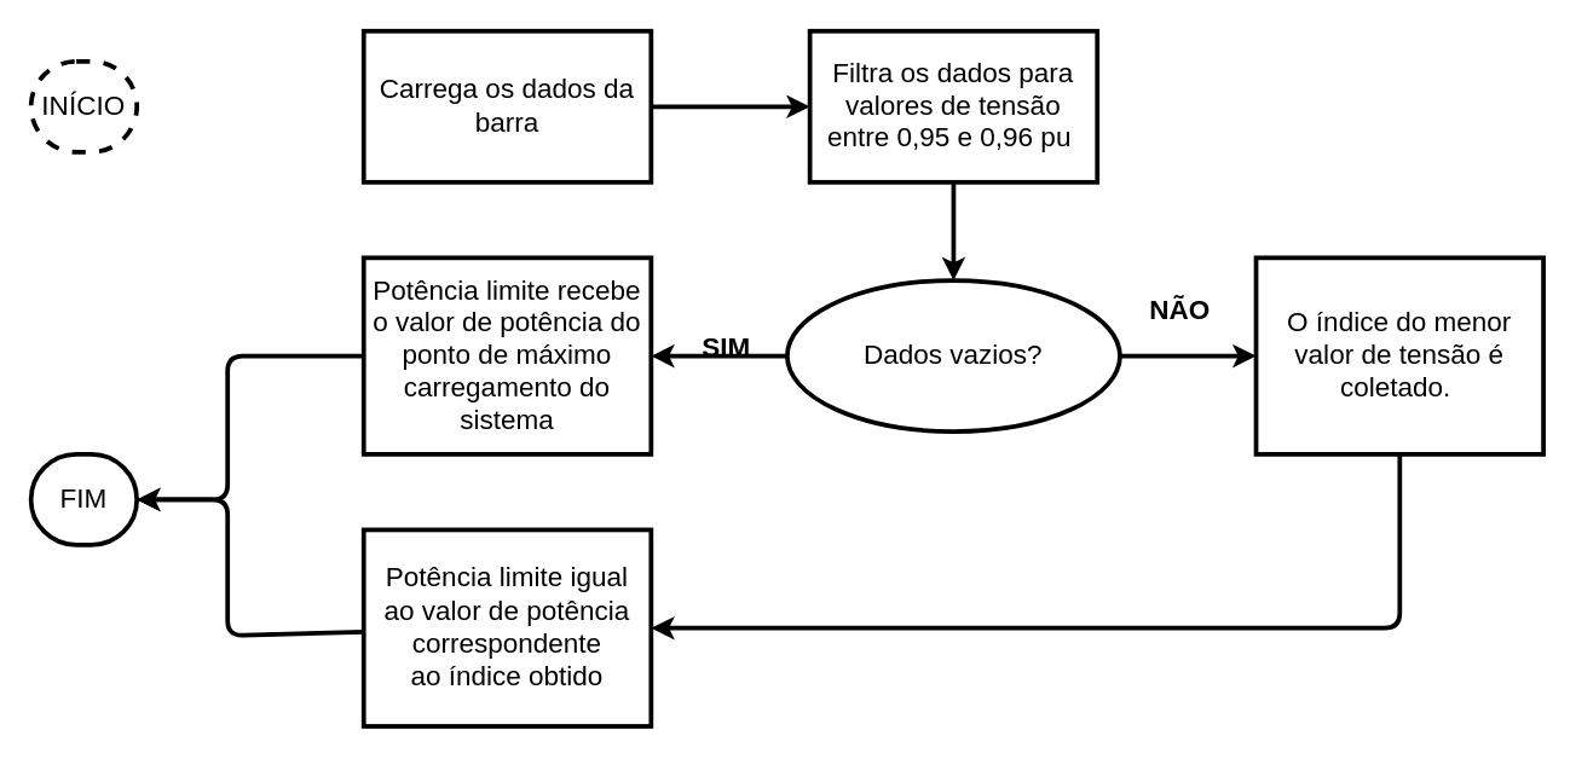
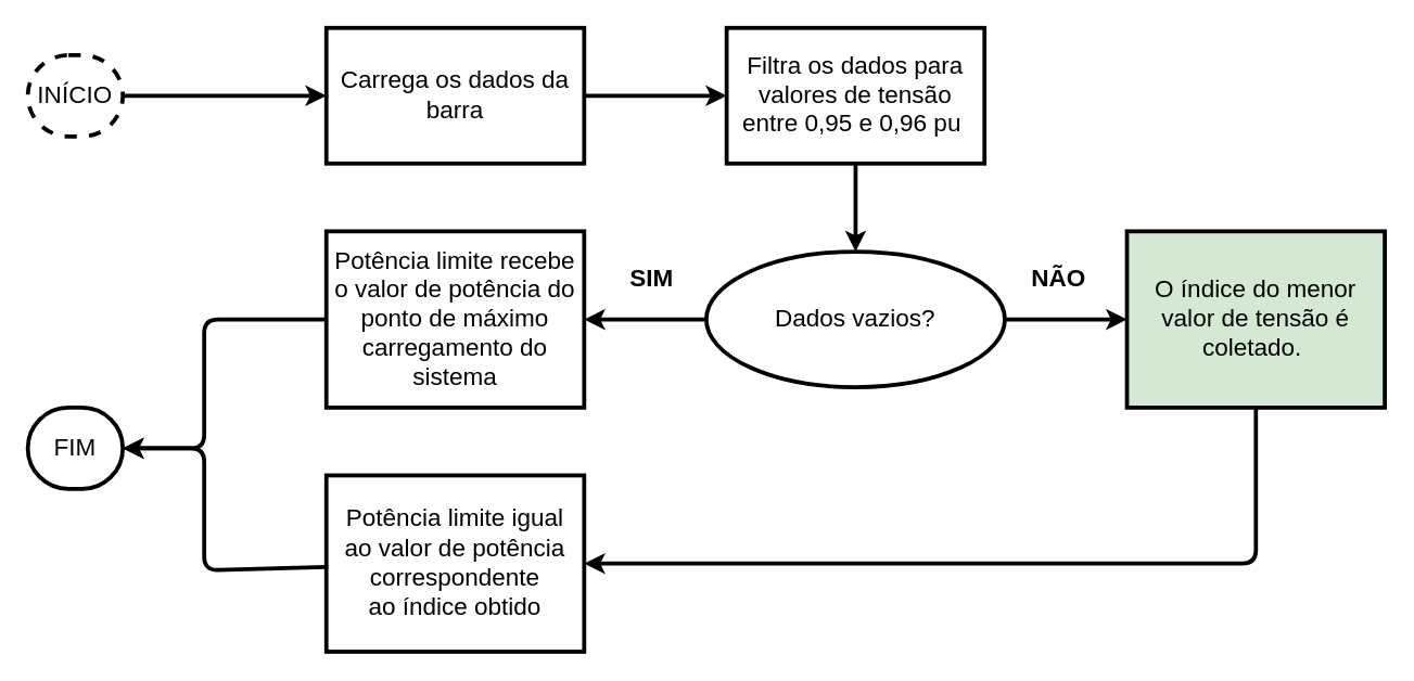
  <mxCell id="0" />
  <mxCell id="1" parent="0" />
+ <mxCell id="2" style="edgeStyle=none;html=1;exitX=1;exitY=0.5;exitDx=0;exitDy=0;entryX=0;entryY=0.5;entryDx=0;entryDy=0;strokeWidth=3;fontSize=18;" edge="1" parent="1" source="3" target="5"><mxGeometry relative="1" as="geometry" /></mxCell>
  <mxCell id="3" value="&lt;font style=&quot;font-size: 18px;&quot;&gt;INÍCIO&lt;/font&gt;" style="rounded=1;whiteSpace=wrap;html=1;arcSize=50;strokeWidth=3;fontSize=18;dashed=1;" vertex="1" parent="1"><mxGeometry x="20" y="40" width="70" height="60" as="geometry" /></mxCell>
  <mxCell id="4" value="" style="edgeStyle=none;html=1;strokeWidth=3;fontSize=18;" edge="1" parent="1" source="5" target="11"><mxGeometry relative="1" as="geometry" /></mxCell>
  <mxCell id="5" value="&lt;span style=&quot;font-size: 18px;&quot;&gt;Carrega os dados da barra&lt;/span&gt;" style="rounded=0;whiteSpace=wrap;html=1;strokeWidth=3;fontSize=18;" vertex="1" parent="1"><mxGeometry x="240" y="20" width="190" height="100" as="geometry" /></mxCell>
  <mxCell id="6" style="edgeStyle=none;html=1;exitX=1;exitY=0.5;exitDx=0;exitDy=0;entryX=0;entryY=0.5;entryDx=0;entryDy=0;strokeWidth=3;fontSize=18;" edge="1" parent="1" source="8" target="13"><mxGeometry relative="1" as="geometry" /></mxCell>
  <mxCell id="7" style="edgeStyle=none;html=1;exitX=0;exitY=0.5;exitDx=0;exitDy=0;entryX=1;entryY=0.5;entryDx=0;entryDy=0;strokeWidth=3;fontSize=18;" edge="1" parent="1" source="8" target="17"><mxGeometry relative="1" as="geometry" /></mxCell>
  <mxCell id="8" value="&lt;span style=&quot;font-size: 18px;&quot;&gt;Dados vazios?&lt;/span&gt;" style="ellipse;whiteSpace=wrap;html=1;strokeWidth=3;fontSize=18;" vertex="1" parent="1"><mxGeometry x="520" y="185" width="220" height="100" as="geometry" /></mxCell>
  <mxCell id="9" value="&lt;font style=&quot;font-size: 18px;&quot;&gt;FIM&lt;/font&gt;" style="rounded=1;whiteSpace=wrap;html=1;arcSize=50;strokeWidth=3;fontSize=18;" vertex="1" parent="1"><mxGeometry x="20" y="300" width="70" height="60" as="geometry" /></mxCell>
  <mxCell id="10" value="" style="edgeStyle=none;html=1;strokeWidth=3;fontSize=18;" edge="1" parent="1" source="11" target="8"><mxGeometry relative="1" as="geometry" /></mxCell>
  <mxCell id="11" value="&lt;font style=&quot;font-size: 18px;&quot;&gt;Filtra os dados para valores de tensão entre 0,95 e 0,96 pu&amp;nbsp;&lt;/font&gt;" style="rounded=0;whiteSpace=wrap;html=1;strokeWidth=3;fontSize=18;" vertex="1" parent="1"><mxGeometry x="535" y="20" width="190" height="100" as="geometry" /></mxCell>
  <mxCell id="12" value="" style="edgeStyle=none;html=1;strokeWidth=3;exitX=0.5;exitY=1;exitDx=0;exitDy=0;fontSize=18;" edge="1" parent="1" source="13" target="15"><mxGeometry relative="1" as="geometry"><Array as="points"><mxPoint x="925" y="415" /></Array></mxGeometry></mxCell>
- <mxCell id="13" value="&lt;font style=&quot;font-size: 18px;&quot;&gt;O índice do menor valor de tensão é coletado.&amp;nbsp;&lt;/font&gt;" style="rounded=0;whiteSpace=wrap;html=1;strokeWidth=3;fontSize=18;" vertex="1" parent="1"><mxGeometry x="830" y="170" width="190" height="130" as="geometry" /></mxCell>
+ <mxCell id="13" value="&lt;font style=&quot;font-size: 18px;&quot;&gt;O índice do menor valor de tensão é coletado.&amp;nbsp;&lt;/font&gt;" style="rounded=0;whiteSpace=wrap;html=1;strokeWidth=3;fontSize=18;fillColor=#d5e8d4;" vertex="1" parent="1"><mxGeometry x="830" y="170" width="190" height="130" as="geometry" /></mxCell>
  <mxCell id="14" value="" style="edgeStyle=none;html=1;strokeWidth=3;fontSize=18;" edge="1" parent="1" source="15" target="9"><mxGeometry relative="1" as="geometry"><Array as="points"><mxPoint x="150" y="420" /><mxPoint x="150" y="330" /></Array></mxGeometry></mxCell>
  <mxCell id="15" value="&lt;span style=&quot;font-size: 18px;&quot;&gt;Potência limite igual &lt;br style=&quot;font-size: 18px;&quot;&gt;ao valor de potência correspondente&lt;br style=&quot;font-size: 18px;&quot;&gt;ao índice obtido&lt;/span&gt;" style="rounded=0;whiteSpace=wrap;html=1;strokeWidth=3;fontSize=18;" vertex="1" parent="1"><mxGeometry x="240" y="350" width="190" height="130" as="geometry" /></mxCell>
  <mxCell id="16" style="edgeStyle=none;html=1;exitX=0;exitY=0.5;exitDx=0;exitDy=0;entryX=1;entryY=0.5;entryDx=0;entryDy=0;strokeWidth=3;fontSize=18;" edge="1" parent="1" source="17" target="9"><mxGeometry relative="1" as="geometry"><Array as="points"><mxPoint x="150" y="235" /><mxPoint x="150" y="330" /></Array></mxGeometry></mxCell>
  <mxCell id="17" value="&lt;span style=&quot;font-size: 18px;&quot;&gt;Potência limite recebe o valor de potência do ponto de máximo carregamento do sistema&lt;/span&gt;" style="rounded=0;whiteSpace=wrap;html=1;strokeWidth=3;fontSize=18;" vertex="1" parent="1"><mxGeometry x="240" y="170" width="190" height="130" as="geometry" /></mxCell>
- <mxCell id="18" value="SIM" style="text;strokeColor=none;align=center;fillColor=none;html=1;verticalAlign=middle;whiteSpace=wrap;rounded=0;fontStyle=1;fontSize=18;" vertex="1" parent="1"><mxGeometry x="450" y="215" width="60" height="30" as="geometry" /></mxCell>
+ <mxCell id="18" value="SIM" style="text;strokeColor=none;align=center;fillColor=none;html=1;verticalAlign=middle;whiteSpace=wrap;rounded=0;fontStyle=1;fontSize=18;" vertex="1" parent="1"><mxGeometry x="450" y="190" width="60" height="30" as="geometry" /></mxCell>
  <mxCell id="19" value="NÃO" style="text;strokeColor=none;align=center;fillColor=none;html=1;verticalAlign=middle;whiteSpace=wrap;rounded=0;fontStyle=1;fontSize=18;" vertex="1" parent="1"><mxGeometry x="750" y="190" width="60" height="30" as="geometry" /></mxCell>
